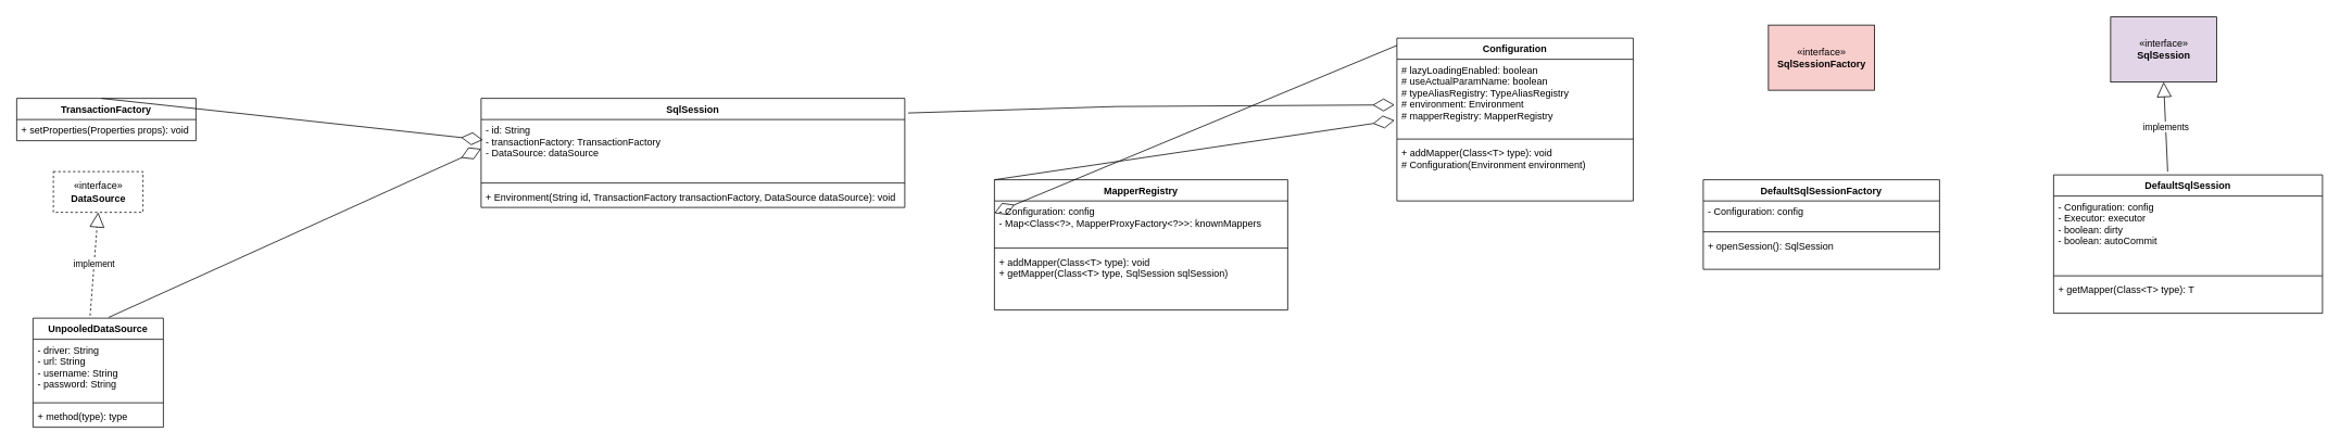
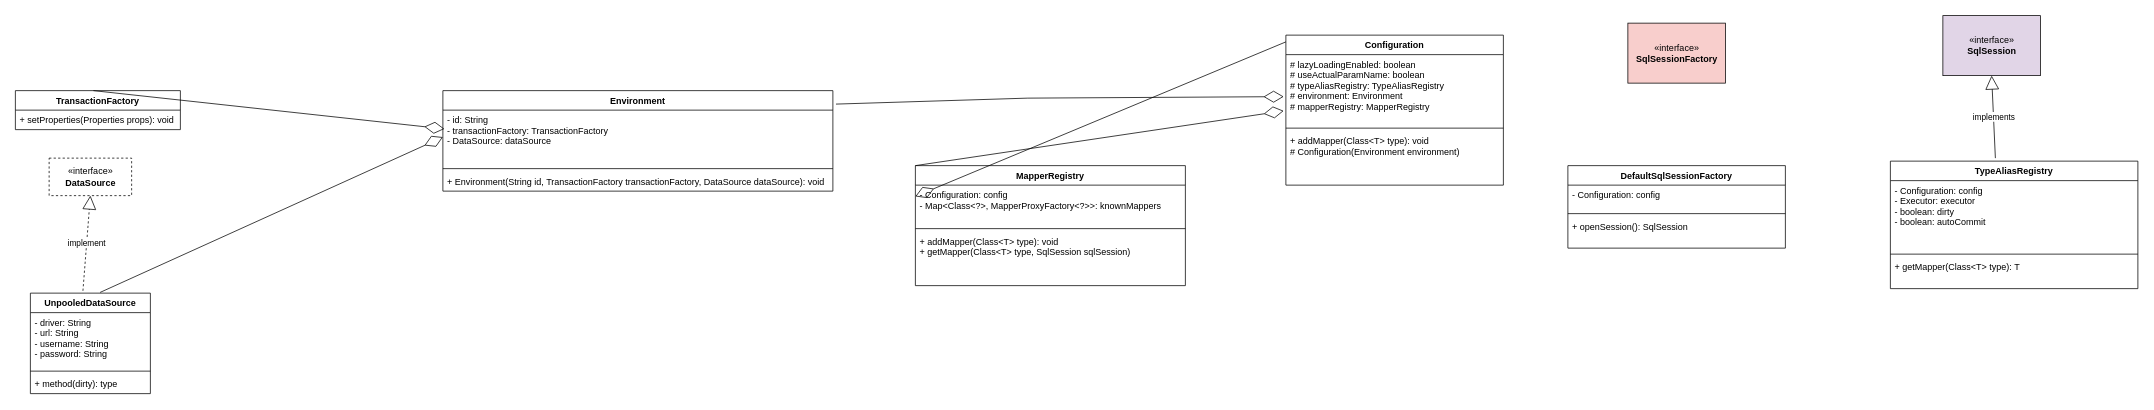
  <mxCell id="0" />
  <mxCell id="1" parent="0" />
  <mxCell id="2" value="TransactionFactory" style="swimlane;fontStyle=1;align=center;verticalAlign=top;childLayout=stackLayout;horizontal=1;startSize=26;horizontalStack=0;resizeParent=1;resizeParentMax=0;resizeLast=0;collapsible=1;marginBottom=0;" parent="1" vertex="1"><mxGeometry x="20" y="120" width="220" height="52" as="geometry"><mxRectangle x="190" y="80" width="140" height="26" as="alternateBounds" /></mxGeometry></mxCell>
  <mxCell id="3" value="+ setProperties(Properties props): void" style="text;strokeColor=none;fillColor=none;align=left;verticalAlign=top;spacingLeft=4;spacingRight=4;overflow=hidden;rotatable=0;points=[[0,0.5],[1,0.5]];portConstraint=eastwest;" parent="2" vertex="1"><mxGeometry y="26" width="220" height="26" as="geometry" /></mxCell>
  <mxCell id="4" value="UnpooledDataSource" style="swimlane;fontStyle=1;align=center;verticalAlign=top;childLayout=stackLayout;horizontal=1;startSize=26;horizontalStack=0;resizeParent=1;resizeParentMax=0;resizeLast=0;collapsible=1;marginBottom=0;" parent="1" vertex="1"><mxGeometry x="40" y="390" width="160" height="134" as="geometry"><mxRectangle x="190" y="80" width="140" height="26" as="alternateBounds" /></mxGeometry></mxCell>
  <mxCell id="5" value="- driver: String&#10;- url: String&#10;- username: String&#10;- password: String" style="text;strokeColor=none;fillColor=none;align=left;verticalAlign=top;spacingLeft=4;spacingRight=4;overflow=hidden;rotatable=0;points=[[0,0.5],[1,0.5]];portConstraint=eastwest;" parent="4" vertex="1"><mxGeometry y="26" width="160" height="74" as="geometry" /></mxCell>
  <mxCell id="6" value="" style="line;strokeWidth=1;fillColor=none;align=left;verticalAlign=middle;spacingTop=-1;spacingLeft=3;spacingRight=3;rotatable=0;labelPosition=right;points=[];portConstraint=eastwest;" parent="4" vertex="1"><mxGeometry y="100" width="160" height="8" as="geometry" /></mxCell>
- <mxCell id="7" value="+ method(type): type" style="text;strokeColor=none;fillColor=none;align=left;verticalAlign=top;spacingLeft=4;spacingRight=4;overflow=hidden;rotatable=0;points=[[0,0.5],[1,0.5]];portConstraint=eastwest;" parent="4" vertex="1"><mxGeometry y="108" width="160" height="26" as="geometry" /></mxCell>
+ <mxCell id="7" value="+ method(dirty): type" style="text;strokeColor=none;fillColor=none;align=left;verticalAlign=top;spacingLeft=4;spacingRight=4;overflow=hidden;rotatable=0;points=[[0,0.5],[1,0.5]];portConstraint=eastwest;" parent="4" vertex="1"><mxGeometry y="108" width="160" height="26" as="geometry" /></mxCell>
  <mxCell id="8" value="«interface»&lt;br&gt;&lt;b&gt;DataSource&lt;/b&gt;" style="html=1;dashed=1;" parent="1" vertex="1"><mxGeometry x="65" y="210" width="110" height="50" as="geometry" /></mxCell>
  <mxCell id="9" value="implement" style="endArrow=block;endSize=16;endFill=0;html=1;rounded=0;entryX=0.5;entryY=1;entryDx=0;entryDy=0;exitX=0.438;exitY=-0.023;exitDx=0;exitDy=0;exitPerimeter=0;dashed=1;" parent="1" source="4" target="8" edge="1"><mxGeometry width="160" relative="1" as="geometry"><mxPoint x="70" y="300" as="sourcePoint" /><mxPoint x="230" y="300" as="targetPoint" /></mxGeometry></mxCell>
  <mxCell id="10" value="Configuration" style="swimlane;fontStyle=1;align=center;verticalAlign=top;childLayout=stackLayout;horizontal=1;startSize=26;horizontalStack=0;resizeParent=1;resizeParentMax=0;resizeLast=0;collapsible=1;marginBottom=0;" parent="1" vertex="1"><mxGeometry x="1714" y="46" width="290" height="200" as="geometry"><mxRectangle x="190" y="80" width="140" height="26" as="alternateBounds" /></mxGeometry></mxCell>
  <mxCell id="11" value="# lazyLoadingEnabled: boolean&#10;# useActualParamName: boolean&#10;# typeAliasRegistry: TypeAliasRegistry&#10;# environment: Environment&#10;# mapperRegistry: MapperRegistry&#10;&#10;&#10;&#10;&#10;" style="text;strokeColor=none;fillColor=none;align=left;verticalAlign=top;spacingLeft=4;spacingRight=4;overflow=hidden;rotatable=0;points=[[0,0.5],[1,0.5]];portConstraint=eastwest;" parent="10" vertex="1"><mxGeometry y="26" width="290" height="94" as="geometry" /></mxCell>
  <mxCell id="12" value="" style="line;strokeWidth=1;fillColor=none;align=left;verticalAlign=middle;spacingTop=-1;spacingLeft=3;spacingRight=3;rotatable=0;labelPosition=right;points=[];portConstraint=eastwest;" parent="10" vertex="1"><mxGeometry y="120" width="290" height="8" as="geometry" /></mxCell>
  <mxCell id="13" value="+ addMapper(Class&lt;T&gt; type): void&#10;# Configuration(Environment environment)" style="text;strokeColor=none;fillColor=none;align=left;verticalAlign=top;spacingLeft=4;spacingRight=4;overflow=hidden;rotatable=0;points=[[0,0.5],[1,0.5]];portConstraint=eastwest;" parent="10" vertex="1"><mxGeometry y="128" width="290" height="72" as="geometry" /></mxCell>
- <mxCell id="14" value="SqlSession" style="swimlane;fontStyle=1;align=center;verticalAlign=top;childLayout=stackLayout;horizontal=1;startSize=26;horizontalStack=0;resizeParent=1;resizeParentMax=0;resizeLast=0;collapsible=1;marginBottom=0;" parent="1" vertex="1"><mxGeometry x="590" y="120" width="520" height="134" as="geometry"><mxRectangle x="190" y="80" width="140" height="26" as="alternateBounds" /></mxGeometry></mxCell>
+ <mxCell id="14" value="Environment" style="swimlane;fontStyle=1;align=center;verticalAlign=top;childLayout=stackLayout;horizontal=1;startSize=26;horizontalStack=0;resizeParent=1;resizeParentMax=0;resizeLast=0;collapsible=1;marginBottom=0;" parent="1" vertex="1"><mxGeometry x="590" y="120" width="520" height="134" as="geometry"><mxRectangle x="190" y="80" width="140" height="26" as="alternateBounds" /></mxGeometry></mxCell>
  <mxCell id="15" value="- id: String&#10;- transactionFactory: TransactionFactory&#10;- DataSource: dataSource" style="text;strokeColor=none;fillColor=none;align=left;verticalAlign=top;spacingLeft=4;spacingRight=4;overflow=hidden;rotatable=0;points=[[0,0.5],[1,0.5]];portConstraint=eastwest;" parent="14" vertex="1"><mxGeometry y="26" width="520" height="74" as="geometry" /></mxCell>
  <mxCell id="16" value="" style="line;strokeWidth=1;fillColor=none;align=left;verticalAlign=middle;spacingTop=-1;spacingLeft=3;spacingRight=3;rotatable=0;labelPosition=right;points=[];portConstraint=eastwest;" parent="14" vertex="1"><mxGeometry y="100" width="520" height="8" as="geometry" /></mxCell>
  <mxCell id="17" value="+ Environment(String id, TransactionFactory transactionFactory, DataSource dataSource): void" style="text;strokeColor=none;fillColor=none;align=left;verticalAlign=top;spacingLeft=4;spacingRight=4;overflow=hidden;rotatable=0;points=[[0,0.5],[1,0.5]];portConstraint=eastwest;" parent="14" vertex="1"><mxGeometry y="108" width="520" height="26" as="geometry" /></mxCell>
  <mxCell id="18" value="" style="endArrow=diamondThin;endFill=0;endSize=24;html=1;rounded=0;exitX=0.473;exitY=0;exitDx=0;exitDy=0;exitPerimeter=0;entryX=0.004;entryY=0.338;entryDx=0;entryDy=0;entryPerimeter=0;" parent="1" source="2" target="15" edge="1"><mxGeometry width="160" relative="1" as="geometry"><mxPoint x="600" y="330" as="sourcePoint" /><mxPoint x="760" y="330" as="targetPoint" /></mxGeometry></mxCell>
  <mxCell id="19" value="" style="endArrow=diamondThin;endFill=0;endSize=24;html=1;rounded=0;exitX=0.581;exitY=-0.007;exitDx=0;exitDy=0;exitPerimeter=0;" parent="1" source="4" edge="1"><mxGeometry width="160" relative="1" as="geometry"><mxPoint x="50" y="380" as="sourcePoint" /><mxPoint x="590" y="182" as="targetPoint" /><Array as="points" /></mxGeometry></mxCell>
  <mxCell id="20" value="" style="endArrow=diamondThin;endFill=0;endSize=24;html=1;rounded=0;entryX=-0.01;entryY=0.596;entryDx=0;entryDy=0;entryPerimeter=0;exitX=1.008;exitY=0.134;exitDx=0;exitDy=0;exitPerimeter=0;" parent="1" source="14" target="11" edge="1"><mxGeometry width="160" relative="1" as="geometry"><mxPoint x="860" y="340" as="sourcePoint" /><mxPoint x="1400" y="150" as="targetPoint" /><Array as="points"><mxPoint x="1370" y="130" /></Array></mxGeometry></mxCell>
  <mxCell id="21" value="MapperRegistry" style="swimlane;fontStyle=1;align=center;verticalAlign=top;childLayout=stackLayout;horizontal=1;startSize=26;horizontalStack=0;resizeParent=1;resizeParentMax=0;resizeLast=0;collapsible=1;marginBottom=0;" parent="1" vertex="1"><mxGeometry x="1220" y="220" width="360" height="160" as="geometry"><mxRectangle x="190" y="80" width="140" height="26" as="alternateBounds" /></mxGeometry></mxCell>
  <mxCell id="22" value="- Configuration: config&#10;- Map&lt;Class&lt;?&gt;, MapperProxyFactory&lt;?&gt;&gt;: knownMappers&#10;&#10;&#10;&#10;&#10;" style="text;strokeColor=none;fillColor=none;align=left;verticalAlign=top;spacingLeft=4;spacingRight=4;overflow=hidden;rotatable=0;points=[[0,0.5],[1,0.5]];portConstraint=eastwest;" parent="21" vertex="1"><mxGeometry y="26" width="360" height="54" as="geometry" /></mxCell>
  <mxCell id="23" value="" style="line;strokeWidth=1;fillColor=none;align=left;verticalAlign=middle;spacingTop=-1;spacingLeft=3;spacingRight=3;rotatable=0;labelPosition=right;points=[];portConstraint=eastwest;" parent="21" vertex="1"><mxGeometry y="80" width="360" height="8" as="geometry" /></mxCell>
  <mxCell id="24" value="+ addMapper(Class&lt;T&gt; type): void&#10;+ getMapper(Class&lt;T&gt; type, SqlSession sqlSession)" style="text;strokeColor=none;fillColor=none;align=left;verticalAlign=top;spacingLeft=4;spacingRight=4;overflow=hidden;rotatable=0;points=[[0,0.5],[1,0.5]];portConstraint=eastwest;" parent="21" vertex="1"><mxGeometry y="88" width="360" height="72" as="geometry" /></mxCell>
  <mxCell id="25" value="" style="endArrow=diamondThin;endFill=0;endSize=24;html=1;rounded=0;entryX=-0.01;entryY=0.798;entryDx=0;entryDy=0;entryPerimeter=0;exitX=0;exitY=0;exitDx=0;exitDy=0;" parent="1" source="21" target="11" edge="1"><mxGeometry width="160" relative="1" as="geometry"><mxPoint x="1270" y="220" as="sourcePoint" /><mxPoint x="1430" y="220" as="targetPoint" /></mxGeometry></mxCell>
  <mxCell id="26" value="" style="endArrow=diamondThin;endFill=0;endSize=24;html=1;rounded=0;exitX=0;exitY=0.045;exitDx=0;exitDy=0;exitPerimeter=0;entryX=0;entryY=0.278;entryDx=0;entryDy=0;entryPerimeter=0;" parent="1" source="10" target="22" edge="1"><mxGeometry width="160" relative="1" as="geometry"><mxPoint x="1430" y="350" as="sourcePoint" /><mxPoint x="1590" y="350" as="targetPoint" /></mxGeometry></mxCell>
  <mxCell id="27" value="«interface»&lt;br&gt;&lt;b&gt;SqlSessionFactory&lt;/b&gt;" style="html=1;direction=south;fillColor=#f8cecc;" parent="1" vertex="1"><mxGeometry x="2170" y="30" width="130" height="80" as="geometry" /></mxCell>
  <mxCell id="28" value="DefaultSqlSessionFactory" style="swimlane;fontStyle=1;align=center;verticalAlign=top;childLayout=stackLayout;horizontal=1;startSize=26;horizontalStack=0;resizeParent=1;resizeParentMax=0;resizeLast=0;collapsible=1;marginBottom=0;" parent="1" vertex="1"><mxGeometry x="2090" y="220" width="290" height="110" as="geometry"><mxRectangle x="190" y="80" width="140" height="26" as="alternateBounds" /></mxGeometry></mxCell>
  <mxCell id="29" value="- Configuration: config" style="text;strokeColor=none;fillColor=none;align=left;verticalAlign=top;spacingLeft=4;spacingRight=4;overflow=hidden;rotatable=0;points=[[0,0.5],[1,0.5]];portConstraint=eastwest;" parent="28" vertex="1"><mxGeometry y="26" width="290" height="34" as="geometry" /></mxCell>
  <mxCell id="30" value="" style="line;strokeWidth=1;fillColor=none;align=left;verticalAlign=middle;spacingTop=-1;spacingLeft=3;spacingRight=3;rotatable=0;labelPosition=right;points=[];portConstraint=eastwest;" parent="28" vertex="1"><mxGeometry y="60" width="290" height="8" as="geometry" /></mxCell>
  <mxCell id="31" value="+ openSession(): SqlSession&#10;" style="text;strokeColor=none;fillColor=none;align=left;verticalAlign=top;spacingLeft=4;spacingRight=4;overflow=hidden;rotatable=0;points=[[0,0.5],[1,0.5]];portConstraint=eastwest;" parent="28" vertex="1"><mxGeometry y="68" width="290" height="42" as="geometry" /></mxCell>
  <mxCell id="32" value="«interface»&lt;br&gt;&lt;b&gt;SqlSession&lt;/b&gt;" style="html=1;direction=south;fillColor=#e1d5e7;" vertex="1" parent="1"><mxGeometry x="2590" y="20" width="130" height="80" as="geometry" /></mxCell>
- <mxCell id="33" value="DefaultSqlSession" style="swimlane;fontStyle=1;align=center;verticalAlign=top;childLayout=stackLayout;horizontal=1;startSize=26;horizontalStack=0;resizeParent=1;resizeParentMax=0;resizeLast=0;collapsible=1;marginBottom=0;" vertex="1" parent="1"><mxGeometry x="2520" y="214" width="330" height="170" as="geometry"><mxRectangle x="190" y="80" width="140" height="26" as="alternateBounds" /></mxGeometry></mxCell>
+ <mxCell id="33" value="TypeAliasRegistry" style="swimlane;fontStyle=1;align=center;verticalAlign=top;childLayout=stackLayout;horizontal=1;startSize=26;horizontalStack=0;resizeParent=1;resizeParentMax=0;resizeLast=0;collapsible=1;marginBottom=0;" vertex="1" parent="1"><mxGeometry x="2520" y="214" width="330" height="170" as="geometry"><mxRectangle x="190" y="80" width="140" height="26" as="alternateBounds" /></mxGeometry></mxCell>
  <mxCell id="34" value="- Configuration: config&#10;- Executor: executor&#10;- boolean: dirty&#10;- boolean: autoCommit" style="text;strokeColor=none;fillColor=none;align=left;verticalAlign=top;spacingLeft=4;spacingRight=4;overflow=hidden;rotatable=0;points=[[0,0.5],[1,0.5]];portConstraint=eastwest;" vertex="1" parent="33"><mxGeometry y="26" width="330" height="94" as="geometry" /></mxCell>
  <mxCell id="35" value="" style="line;strokeWidth=1;fillColor=none;align=left;verticalAlign=middle;spacingTop=-1;spacingLeft=3;spacingRight=3;rotatable=0;labelPosition=right;points=[];portConstraint=eastwest;" vertex="1" parent="33"><mxGeometry y="120" width="330" height="8" as="geometry" /></mxCell>
  <mxCell id="36" value="+ getMapper(Class&lt;T&gt; type): T&#10;" style="text;strokeColor=none;fillColor=none;align=left;verticalAlign=top;spacingLeft=4;spacingRight=4;overflow=hidden;rotatable=0;points=[[0,0.5],[1,0.5]];portConstraint=eastwest;" vertex="1" parent="33"><mxGeometry y="128" width="330" height="42" as="geometry" /></mxCell>
  <mxCell id="37" value="implements" style="endArrow=block;endSize=16;endFill=0;html=1;rounded=0;entryX=1;entryY=0.5;entryDx=0;entryDy=0;" edge="1" parent="1" target="32"><mxGeometry width="160" relative="1" as="geometry"><mxPoint x="2660" y="210" as="sourcePoint" /><mxPoint x="2245" y="120" as="targetPoint" /><Array as="points" /></mxGeometry></mxCell>
